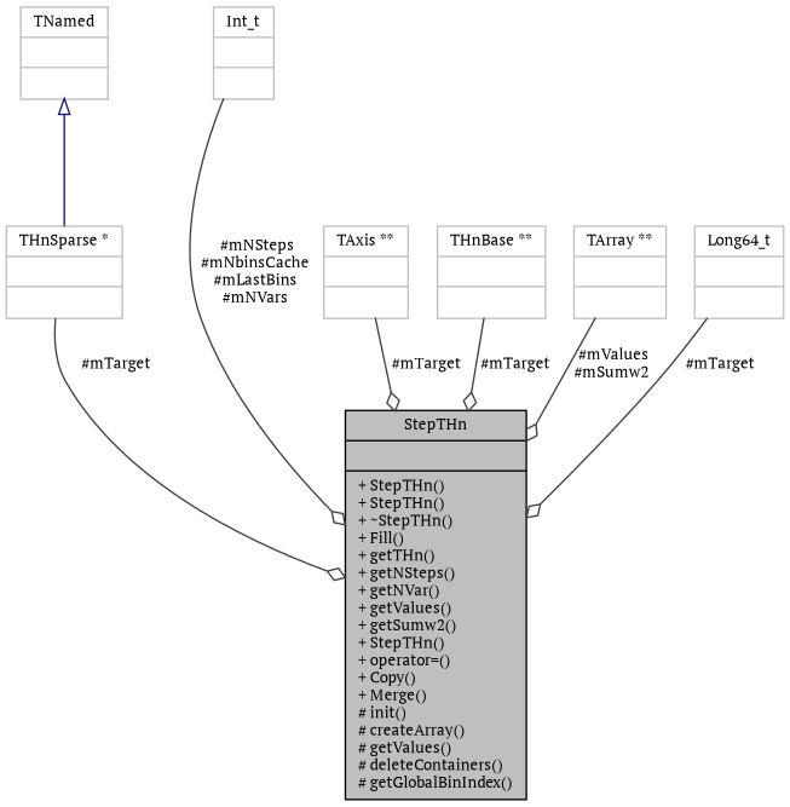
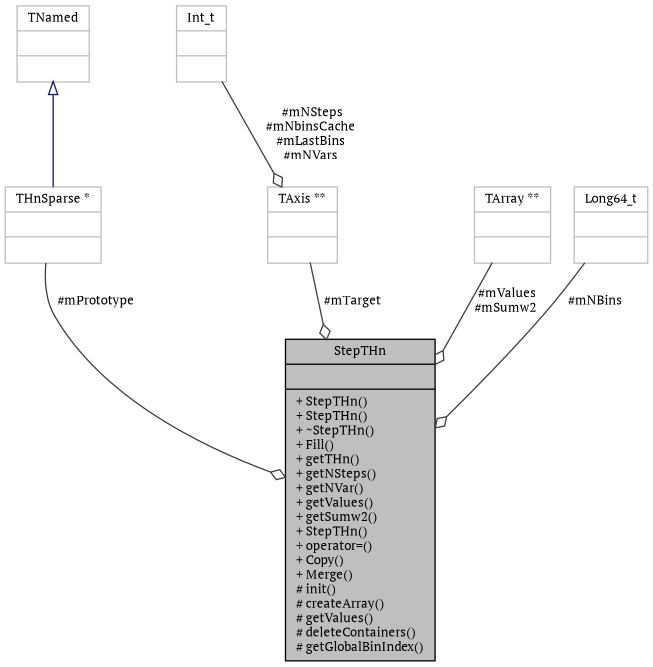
  digraph {
    fontname="PT Serif"
    node [color=grey75 fontname="PT Serif" fontsize=10 shape=record]
    edge [color=grey25 fontname="PT Serif" fontsize=10 labelfontname=Helvetica labelfontsize=10 style=solid arrowhead=odiamond]
    n1 [color=black fillcolor=grey75 fontcolor=black height=0.2 label="{StepTHn\n||+ StepTHn()\l+ StepTHn()\l+ ~StepTHn()\l+ Fill()\l+ getTHn()\l+ getNSteps()\l+ getNVar()\l+ getValues()\l+ getSumw2()\l+ StepTHn()\l+ operator=()\l+ Copy()\l+ Merge()\l# init()\l# createArray()\l# getValues()\l# deleteContainers()\l# getGlobalBinIndex()\l}" style=filled width=0.4]
    n2 [height=0.2 label="{TNamed\n||}" width=0.4]
    n3 [height=0.2 label="{THnSparse *\n||}" width=0.4]
    n4 [height=0.2 label="{TAxis **\n||}" width=0.4]
-   n5 [height=0.2 label="{THnBase **\n||}" width=0.4]
    n6 [height=0.2 label="{TArray **\n||}" width=0.4]
    n7 [height=0.2 label="{Int_t\n||}" width=0.4]
    n8 [height=0.2 label="{Long64_t\n||}" width=0.4]
    n2 -> n3 [arrowtail=onormal color=midnightblue dir=back arrowhead=""]
-   n3 -> n1 [label=" #mTarget"]
+   n3 -> n1 [label=" #mPrototype"]
    n4 -> n1 [label=" #mTarget"]
-   n5 -> n1 [label=" #mTarget"]
    n6 -> n1 [label=" #mValues\n#mSumw2"]
-   n7 -> n1 [label=" #mNSteps\n#mNbinsCache\n#mLastBins\n#mNVars"]
-   n8 -> n1 [label=" #mTarget"]
+   n7 -> n4 [label=" #mNSteps\n#mNbinsCache\n#mLastBins\n#mNVars"]
+   n8 -> n1 [label=" #mNBins"]
  }
